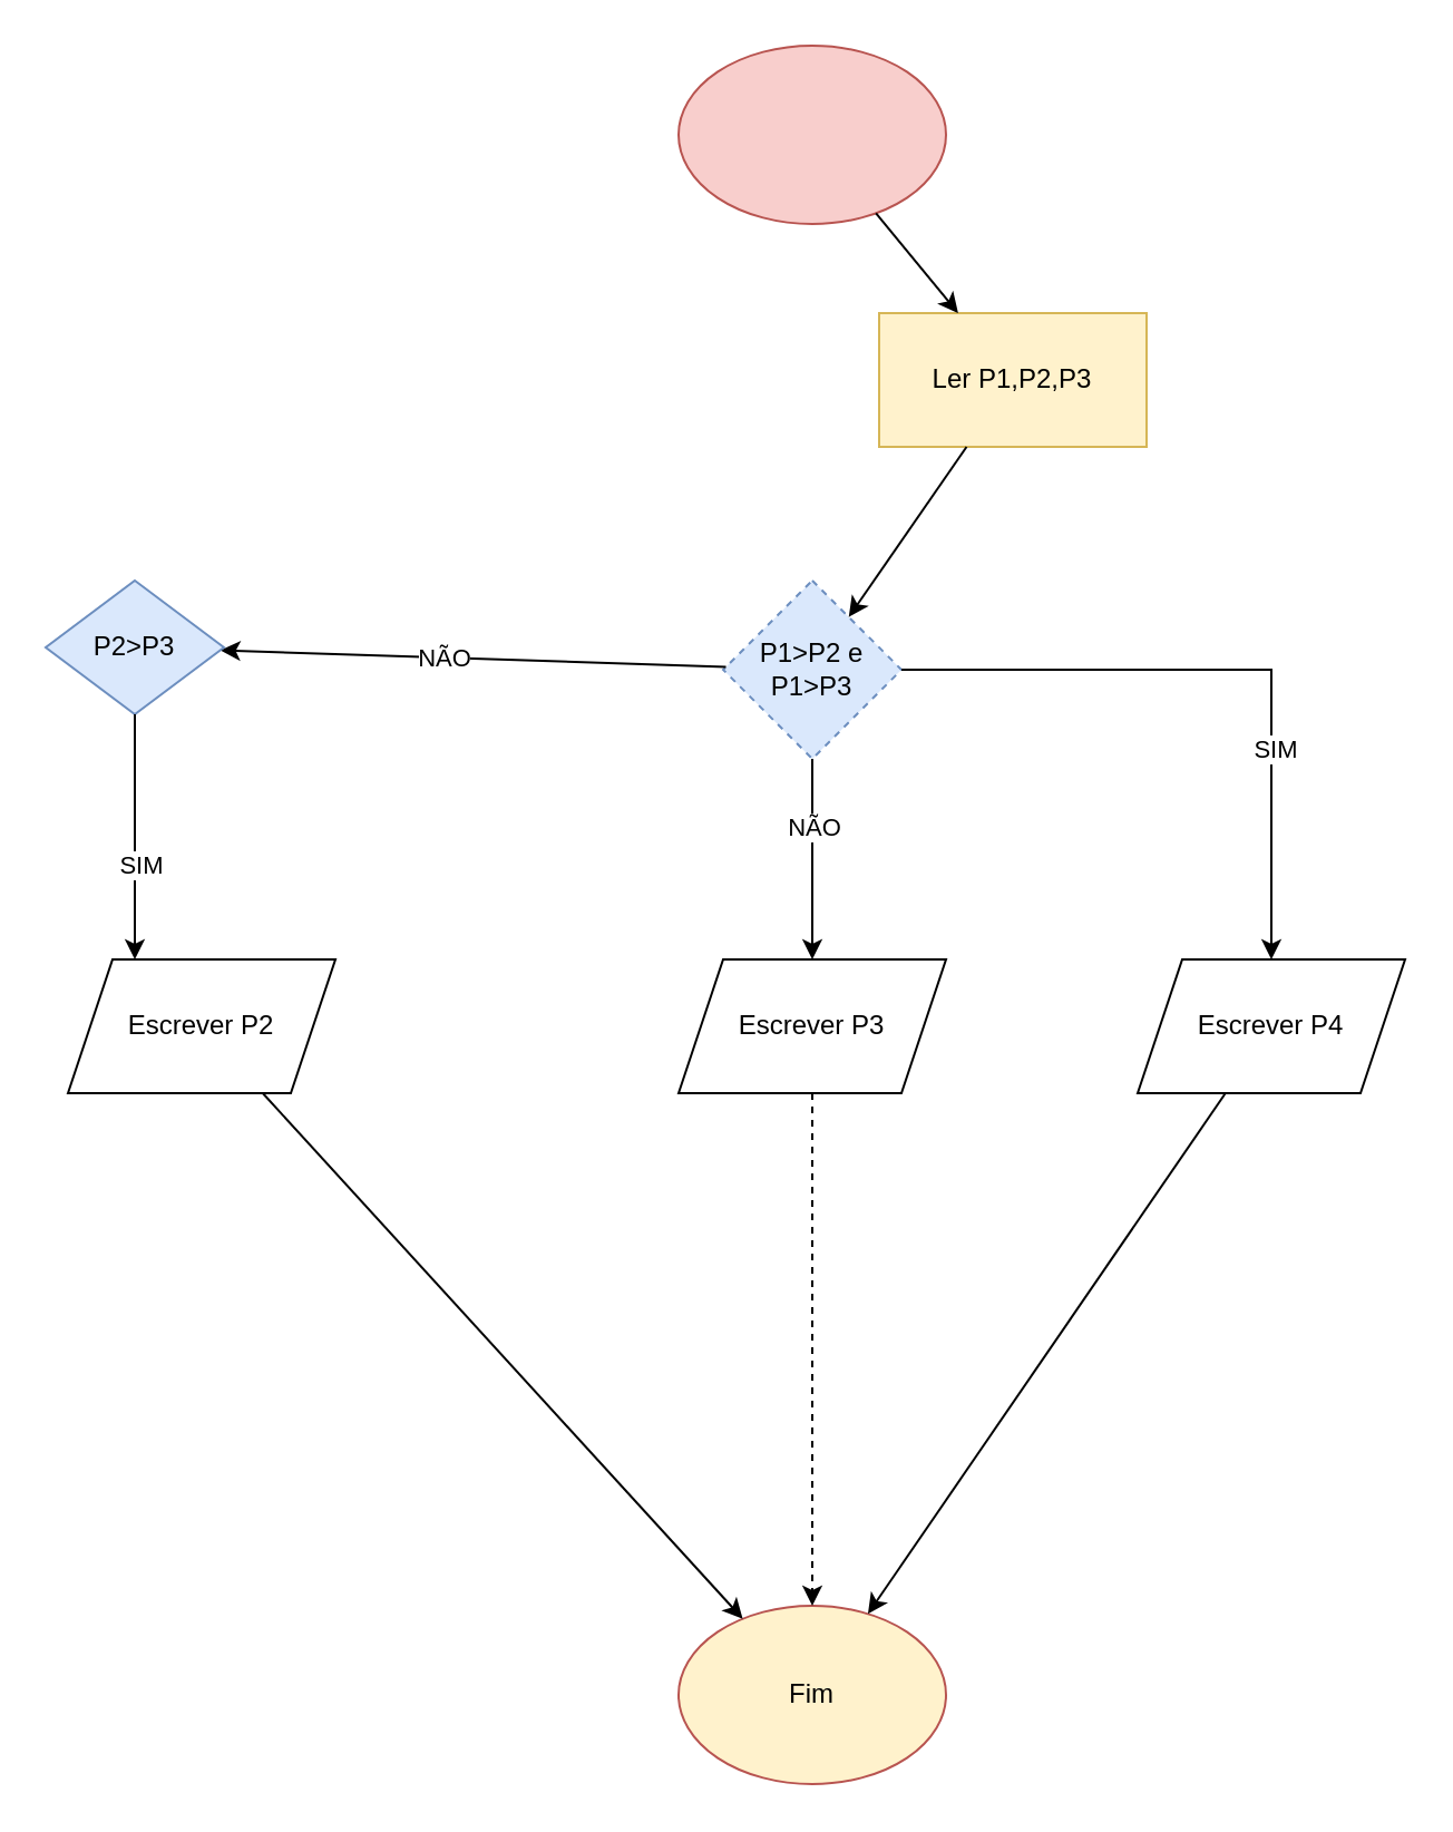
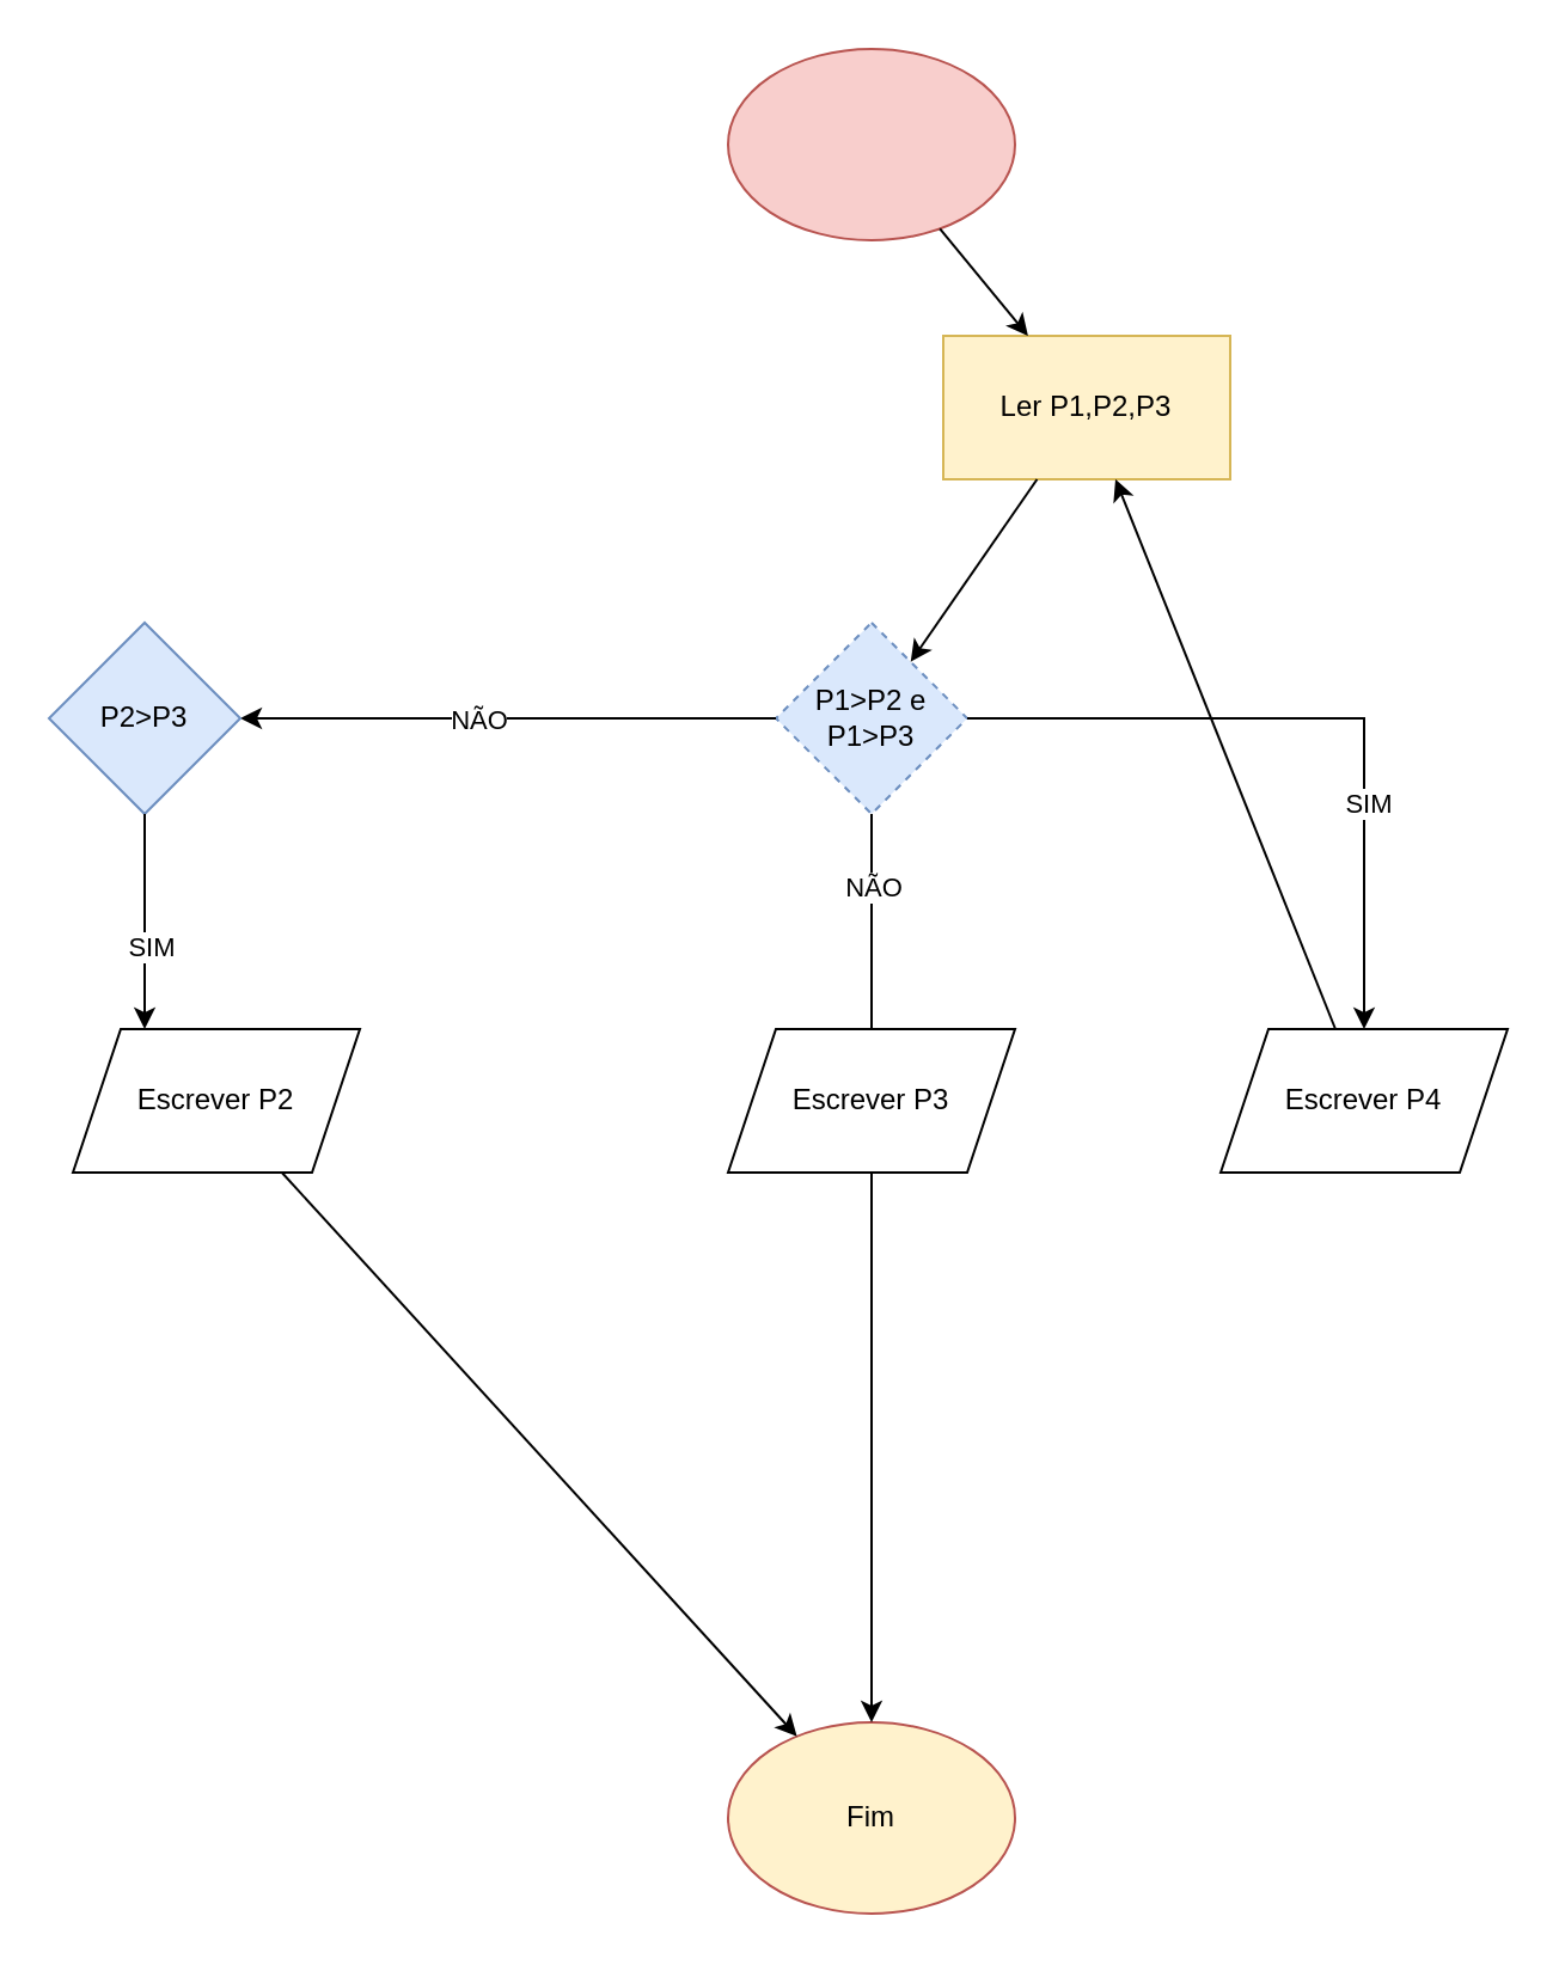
  <mxCell id="0" />
  <mxCell id="1" parent="0" />
  <mxCell id="2" value="" style="ellipse;whiteSpace=wrap;html=1;align=left;fillColor=#f8cecc;strokeColor=#b85450;" vertex="1" parent="1"><mxGeometry x="304" y="20" width="120" height="80" as="geometry" /></mxCell>
  <mxCell id="3" value="Fim" style="ellipse;whiteSpace=wrap;html=1;fillColor=#fff2cc;strokeColor=#b85450;" vertex="1" parent="1"><mxGeometry x="304" y="720" width="120" height="80" as="geometry" /></mxCell>
  <mxCell id="4" value="Ler P1,P2,P3" style="rounded=0;whiteSpace=wrap;html=1;fillColor=#fff2cc;strokeColor=#d6b656;" vertex="1" parent="1"><mxGeometry x="394" y="140" width="120" height="60" as="geometry" /></mxCell>
  <mxCell id="5" value="" style="endArrow=classic;html=1;rounded=0;" edge="1" parent="1" source="2" target="4"><mxGeometry width="50" height="50" relative="1" as="geometry"><mxPoint x="310" y="190" as="sourcePoint" /><mxPoint x="360" y="140" as="targetPoint" /></mxGeometry></mxCell>
  <mxCell id="6" value="P1&amp;gt;P2 e P1&amp;gt;P3" style="rhombus;whiteSpace=wrap;html=1;fillColor=#dae8fc;strokeColor=#6c8ebf;dashed=1;" vertex="1" parent="1"><mxGeometry x="324" y="260" width="80" height="80" as="geometry" /></mxCell>
  <mxCell id="7" value="" style="endArrow=classic;html=1;rounded=0;" edge="1" parent="1" source="4" target="6"><mxGeometry width="50" height="50" relative="1" as="geometry"><mxPoint x="400" y="340" as="sourcePoint" /><mxPoint x="450" y="290" as="targetPoint" /></mxGeometry></mxCell>
  <mxCell id="8" value="" style="endArrow=classic;html=1;rounded=0;" edge="1" parent="1" source="6" target="10"><mxGeometry width="50" height="50" relative="1" as="geometry"><mxPoint x="450" y="430" as="sourcePoint" /><mxPoint x="80" y="390" as="targetPoint" /></mxGeometry></mxCell>
  <mxCell id="9" value="NÃO" style="edgeLabel;html=1;align=center;verticalAlign=middle;resizable=0;points=[];" vertex="1" connectable="0" parent="8"><mxGeometry x="0.12" relative="1" as="geometry"><mxPoint as="offset" /></mxGeometry></mxCell>
- <mxCell id="10" value="P2&amp;gt;P3" style="rhombus;whiteSpace=wrap;html=1;fillColor=#dae8fc;strokeColor=#6c8ebf;" vertex="1" parent="1"><mxGeometry x="20" y="260" width="80" height="60" as="geometry" /></mxCell>
+ <mxCell id="10" value="P2&amp;gt;P3" style="rhombus;whiteSpace=wrap;html=1;fillColor=#dae8fc;strokeColor=#6c8ebf;" vertex="1" parent="1"><mxGeometry x="20" y="260" width="80" height="80" as="geometry" /></mxCell>
  <mxCell id="11" value="" style="endArrow=classic;html=1;rounded=0;entryX=0.25;entryY=0;entryDx=0;entryDy=0;" edge="1" parent="1" source="10" target="13"><mxGeometry width="50" height="50" relative="1" as="geometry"><mxPoint x="55" y="530" as="sourcePoint" /><mxPoint x="80" y="560" as="targetPoint" /></mxGeometry></mxCell>
  <mxCell id="12" value="SIM" style="edgeLabel;html=1;align=center;verticalAlign=middle;resizable=0;points=[];" vertex="1" connectable="0" parent="11"><mxGeometry x="0.219" y="2" relative="1" as="geometry"><mxPoint as="offset" /></mxGeometry></mxCell>
  <mxCell id="13" value="Escrever P2" style="shape=parallelogram;perimeter=parallelogramPerimeter;whiteSpace=wrap;html=1;fixedSize=1;" vertex="1" parent="1"><mxGeometry x="30" y="430" width="120" height="60" as="geometry" /></mxCell>
- <mxCell id="14" value="" style="endArrow=classic;html=1;rounded=0;" edge="1" parent="1" source="6" target="16"><mxGeometry width="50" height="50" relative="1" as="geometry"><mxPoint x="120" y="460" as="sourcePoint" /><mxPoint x="360" y="410" as="targetPoint" /></mxGeometry></mxCell>
+ <mxCell id="14" value="" style="endArrow=none;html=1;rounded=0;" edge="1" parent="1" source="6" target="16"><mxGeometry width="50" height="50" relative="1" as="geometry"><mxPoint x="120" y="460" as="sourcePoint" /><mxPoint x="360" y="410" as="targetPoint" /></mxGeometry></mxCell>
  <mxCell id="15" value="NÃO" style="edgeLabel;html=1;align=center;verticalAlign=middle;resizable=0;points=[];" vertex="1" connectable="0" parent="14"><mxGeometry x="-0.719" y="3" relative="1" as="geometry"><mxPoint x="-3" y="17" as="offset" /></mxGeometry></mxCell>
  <mxCell id="16" value="Escrever P3" style="shape=parallelogram;perimeter=parallelogramPerimeter;whiteSpace=wrap;html=1;fixedSize=1;" vertex="1" parent="1"><mxGeometry x="304" y="430" width="120" height="60" as="geometry" /></mxCell>
- <mxCell id="17" value="" style="endArrow=classic;html=1;rounded=0;dashed=1;" edge="1" parent="1" source="16" target="3"><mxGeometry width="50" height="50" relative="1" as="geometry"><mxPoint x="330" y="550" as="sourcePoint" /><mxPoint x="380" y="500" as="targetPoint" /></mxGeometry></mxCell>
+ <mxCell id="17" value="" style="endArrow=classic;html=1;rounded=0;" edge="1" parent="1" source="16" target="3"><mxGeometry width="50" height="50" relative="1" as="geometry"><mxPoint x="330" y="550" as="sourcePoint" /><mxPoint x="380" y="500" as="targetPoint" /></mxGeometry></mxCell>
  <mxCell id="18" value="" style="endArrow=classic;html=1;rounded=0;" edge="1" parent="1" source="13" target="3"><mxGeometry width="50" height="50" relative="1" as="geometry"><mxPoint x="370" y="560" as="sourcePoint" /><mxPoint x="370" y="790" as="targetPoint" /></mxGeometry></mxCell>
  <mxCell id="19" value="" style="endArrow=classic;html=1;rounded=0;" edge="1" parent="1" source="6" target="21"><mxGeometry width="50" height="50" relative="1" as="geometry"><mxPoint x="420" y="350" as="sourcePoint" /><mxPoint x="580" y="450" as="targetPoint" /><Array as="points"><mxPoint x="570" y="300" /></Array></mxGeometry></mxCell>
  <mxCell id="20" value="SIM" style="edgeLabel;html=1;align=center;verticalAlign=middle;resizable=0;points=[];" vertex="1" connectable="0" parent="19"><mxGeometry x="0.358" y="1" relative="1" as="geometry"><mxPoint as="offset" /></mxGeometry></mxCell>
  <mxCell id="21" value="Escrever P4" style="shape=parallelogram;perimeter=parallelogramPerimeter;whiteSpace=wrap;html=1;fixedSize=1;" vertex="1" parent="1"><mxGeometry x="510" y="430" width="120" height="60" as="geometry" /></mxCell>
- <mxCell id="22" value="" style="endArrow=classic;html=1;rounded=0;" edge="1" parent="1" source="21" target="3"><mxGeometry width="50" height="50" relative="1" as="geometry"><mxPoint x="510" y="610" as="sourcePoint" /><mxPoint x="560" y="560" as="targetPoint" /></mxGeometry></mxCell>
+ <mxCell id="22" value="" style="endArrow=classic;html=1;rounded=0;" edge="1" parent="1" source="21" target="4"><mxGeometry width="50" height="50" relative="1" as="geometry"><mxPoint x="510" y="610" as="sourcePoint" /><mxPoint x="560" y="560" as="targetPoint" /></mxGeometry></mxCell>
